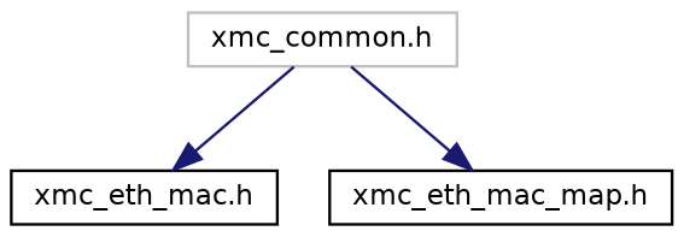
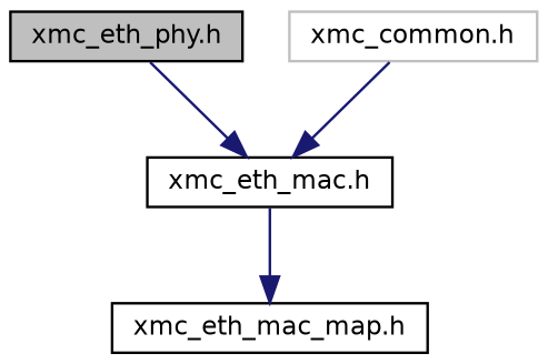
  digraph {
    node [color=black fillcolor=white fontname=Helvetica fontsize=10 shape=record style=filled]
    edge [color=midnightblue fontname=Helvetica fontsize=10 labelfontname=Helvetica labelfontsize=10 style=solid]
+   n1 [fillcolor=grey75 fontcolor=black height=0.2 label="xmc_eth_phy.h" width=0.4]
    n2 [height=0.2 label="xmc_eth_mac.h" width=0.4]
    n3 [height=0.2 label="xmc_eth_mac_map.h" width=0.4]
    n4 [color=grey75 height=0.2 label="xmc_common.h" width=0.4]
-   n4 -> n3
+   n1 -> n2
+   n2 -> n3
    n4 -> n2
  }
